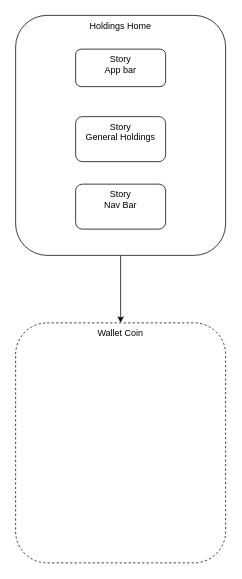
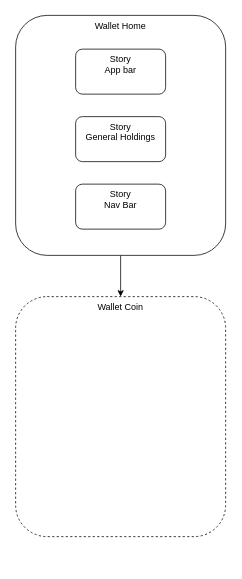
  <mxCell id="0" />
  <mxCell id="1" parent="0" />
  <mxCell id="2" style="edgeStyle=none;html=1;" edge="1" parent="1" source="3" target="7"><mxGeometry relative="1" as="geometry" /></mxCell>
- <mxCell id="3" value="Holdings Home" style="rounded=1;whiteSpace=wrap;html=1;align=center;verticalAlign=top;" vertex="1" parent="1"><mxGeometry x="20" y="20" width="280" height="320" as="geometry" /></mxCell>
+ <mxCell id="3" value="Wallet Home" style="rounded=1;whiteSpace=wrap;html=1;align=center;verticalAlign=top;" vertex="1" parent="1"><mxGeometry x="20" y="20" width="280" height="320" as="geometry" /></mxCell>
  <mxCell id="4" value="Story&lt;br&gt;General Holdings" style="rounded=1;whiteSpace=wrap;html=1;align=center;verticalAlign=top;" vertex="1" parent="1"><mxGeometry x="100" y="155" width="120" height="60" as="geometry" /></mxCell>
- <mxCell id="5" value="Story&lt;br&gt;App bar" style="rounded=1;whiteSpace=wrap;html=1;align=center;verticalAlign=top;" vertex="1" parent="1"><mxGeometry x="100" y="65" width="120" height="50" as="geometry" /></mxCell>
+ <mxCell id="5" value="Story&lt;br&gt;App bar" style="rounded=1;whiteSpace=wrap;html=1;align=center;verticalAlign=top;" vertex="1" parent="1"><mxGeometry x="100" y="65" width="120" height="60" as="geometry" /></mxCell>
  <mxCell id="6" value="Story&lt;br&gt;Nav Bar" style="rounded=1;whiteSpace=wrap;html=1;align=center;verticalAlign=top;" vertex="1" parent="1"><mxGeometry x="100" y="245" width="120" height="60" as="geometry" /></mxCell>
- <mxCell id="7" value="Wallet Coin" style="rounded=1;whiteSpace=wrap;html=1;align=center;verticalAlign=top;dashed=1;" vertex="1" parent="1"><mxGeometry x="20" y="430" width="280" height="320" as="geometry" /></mxCell>
+ <mxCell id="7" value="Wallet Coin" style="rounded=1;whiteSpace=wrap;html=1;align=center;verticalAlign=top;dashed=1;" vertex="1" parent="1"><mxGeometry x="20" y="395" width="280" height="320" as="geometry" /></mxCell>
